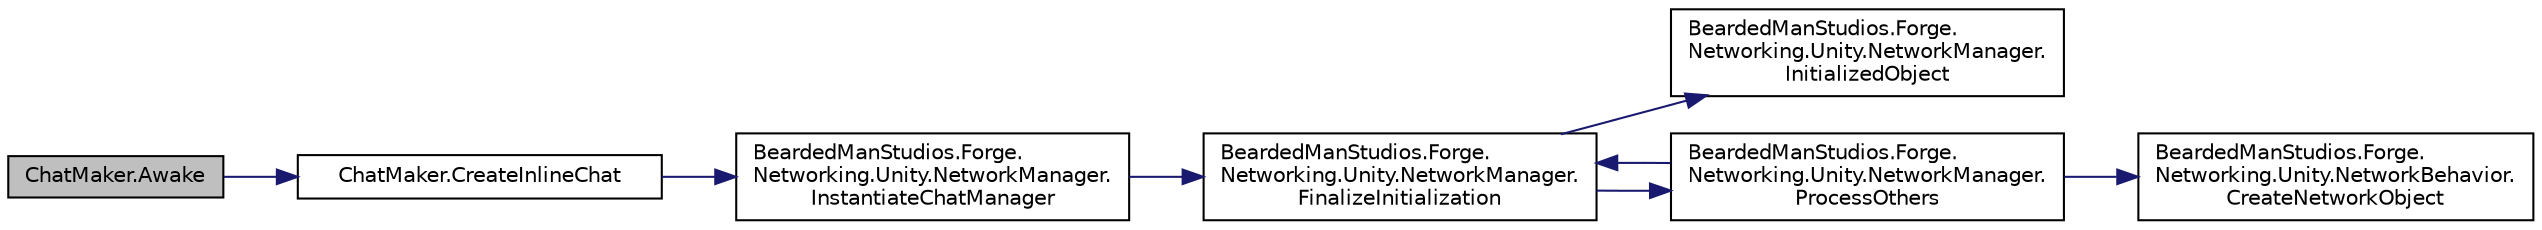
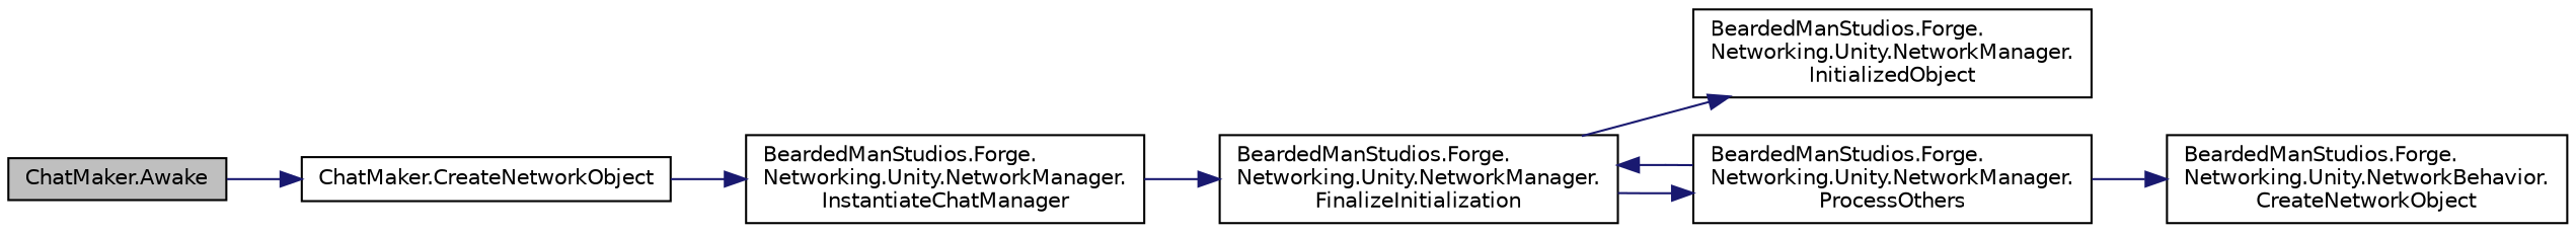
  digraph {
    rankdir=LR
    node [color=black fillcolor=white fontname=Helvetica fontsize=10 shape=record style=filled]
    edge [color=midnightblue fontname=Helvetica fontsize=10 labelfontname=Helvetica labelfontsize=10 style=solid]
    n1 [fillcolor=grey75 fontcolor=black height=0.2 label="ChatMaker.Awake" width=0.4]
-   n2 [height=0.2 label="ChatMaker.CreateInlineChat" width=0.4]
+   n2 [height=0.2 label="ChatMaker.CreateNetworkObject" width=0.4]
    n3 [height=0.2 label="BeardedManStudios.Forge.\lNetworking.Unity.NetworkManager.\lInstantiateChatManager" width=0.4]
    n4 [height=0.2 label="BeardedManStudios.Forge.\lNetworking.Unity.NetworkManager.\lFinalizeInitialization" width=0.4]
    n5 [height=0.2 label="BeardedManStudios.Forge.\lNetworking.Unity.NetworkManager.\lInitializedObject" width=0.4]
    n6 [height=0.2 label="BeardedManStudios.Forge.\lNetworking.Unity.NetworkManager.\lProcessOthers" width=0.4]
    n7 [height=0.2 label="BeardedManStudios.Forge.\lNetworking.Unity.NetworkBehavior.\lCreateNetworkObject" width=0.4]
    n1 -> n2
    n2 -> n3
    n3 -> n4
    n4 -> n5
    n4 -> n6
    n6 -> n4
    n6 -> n7
  }
